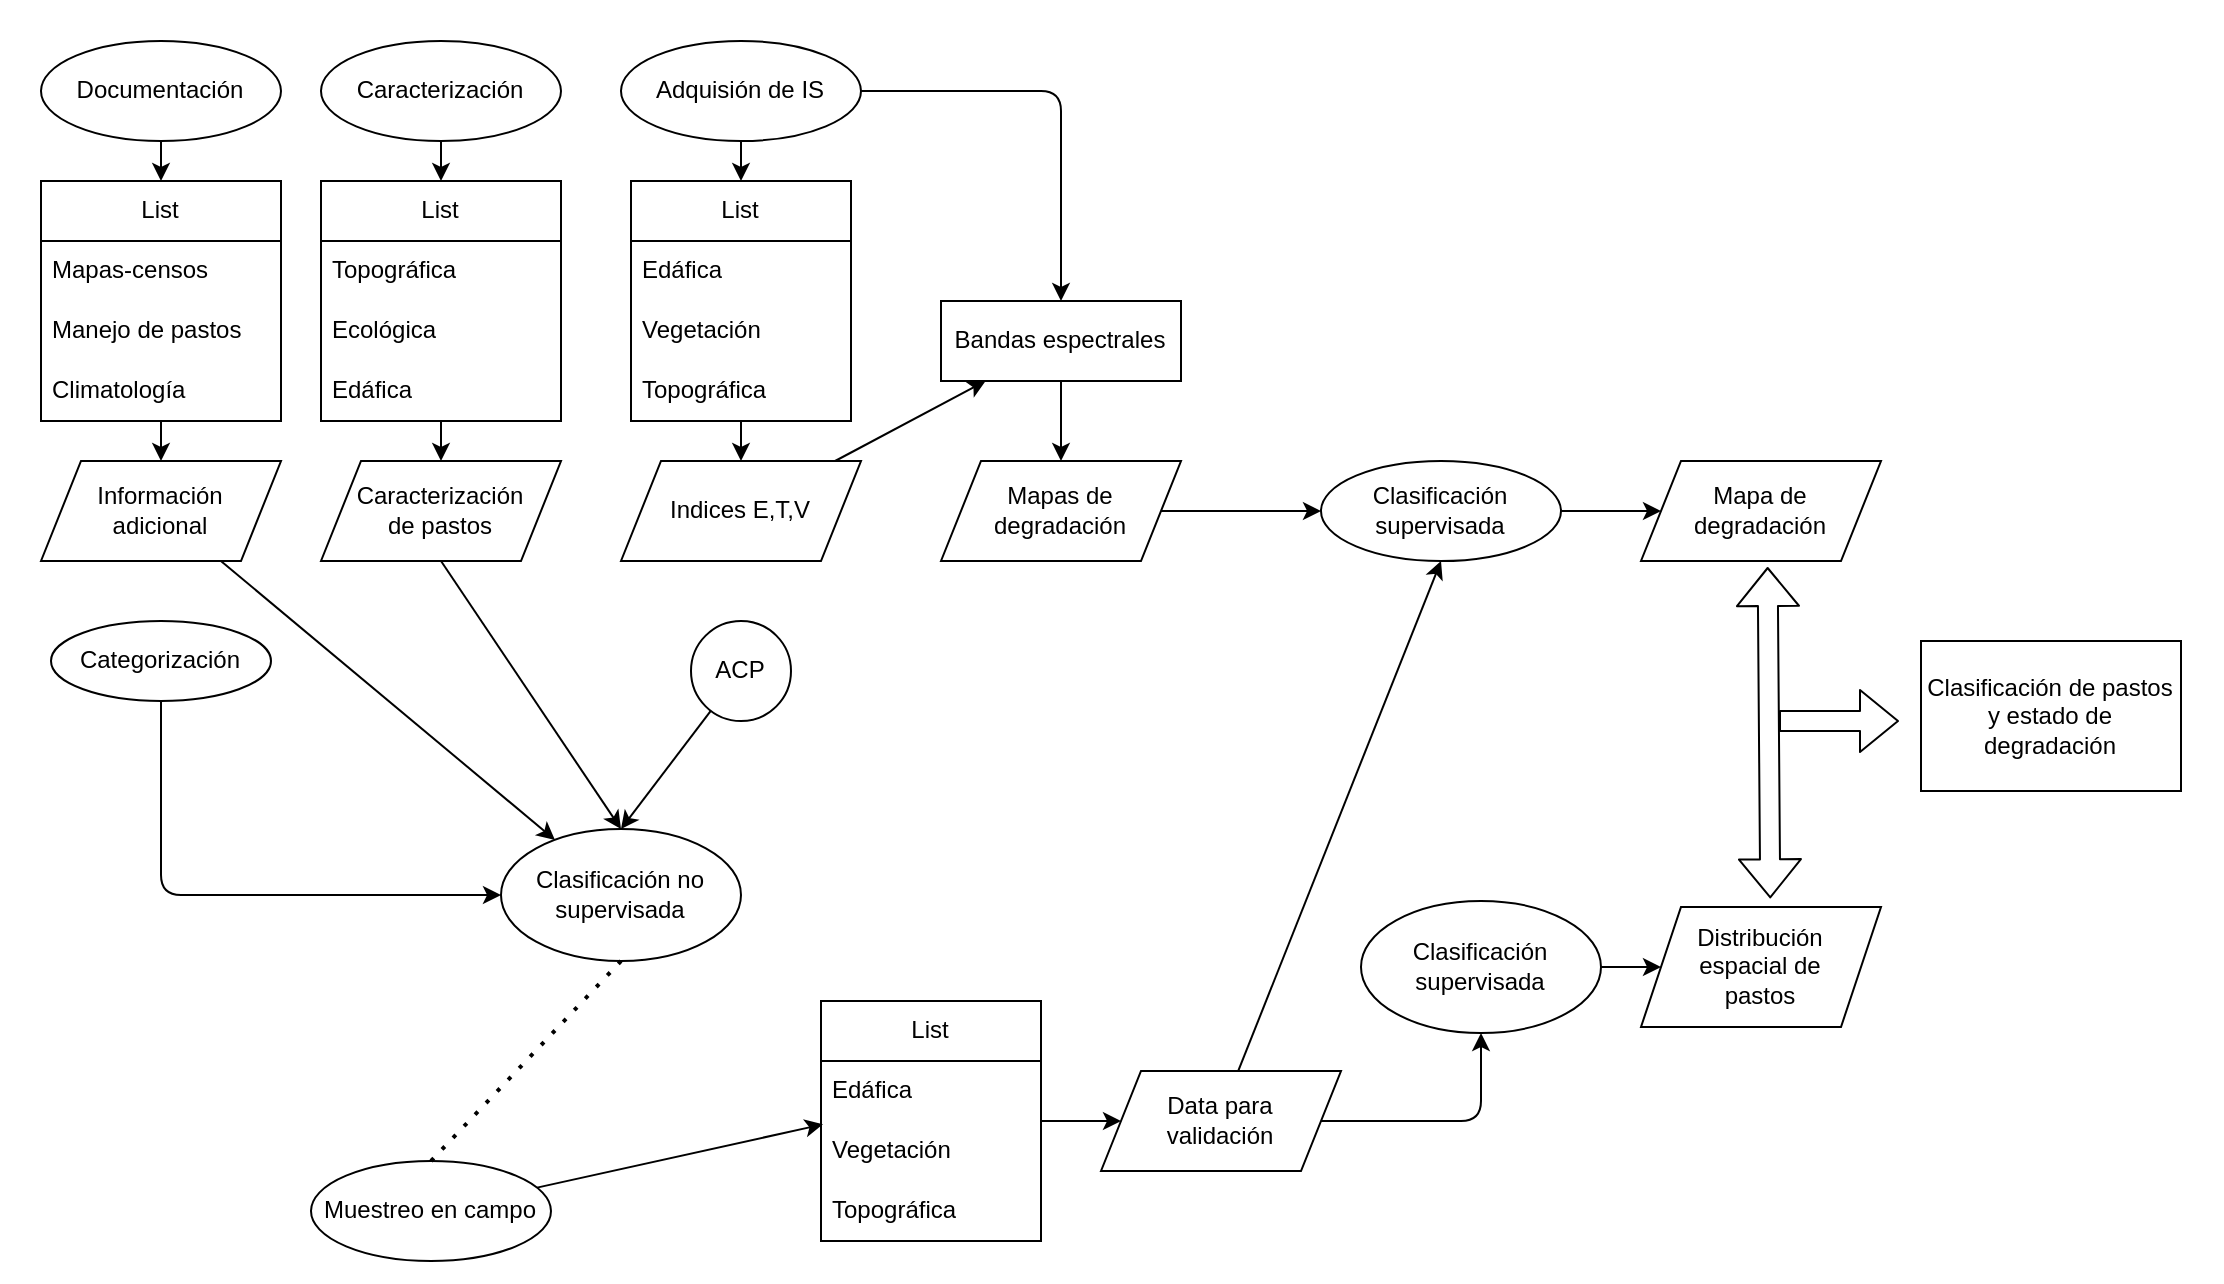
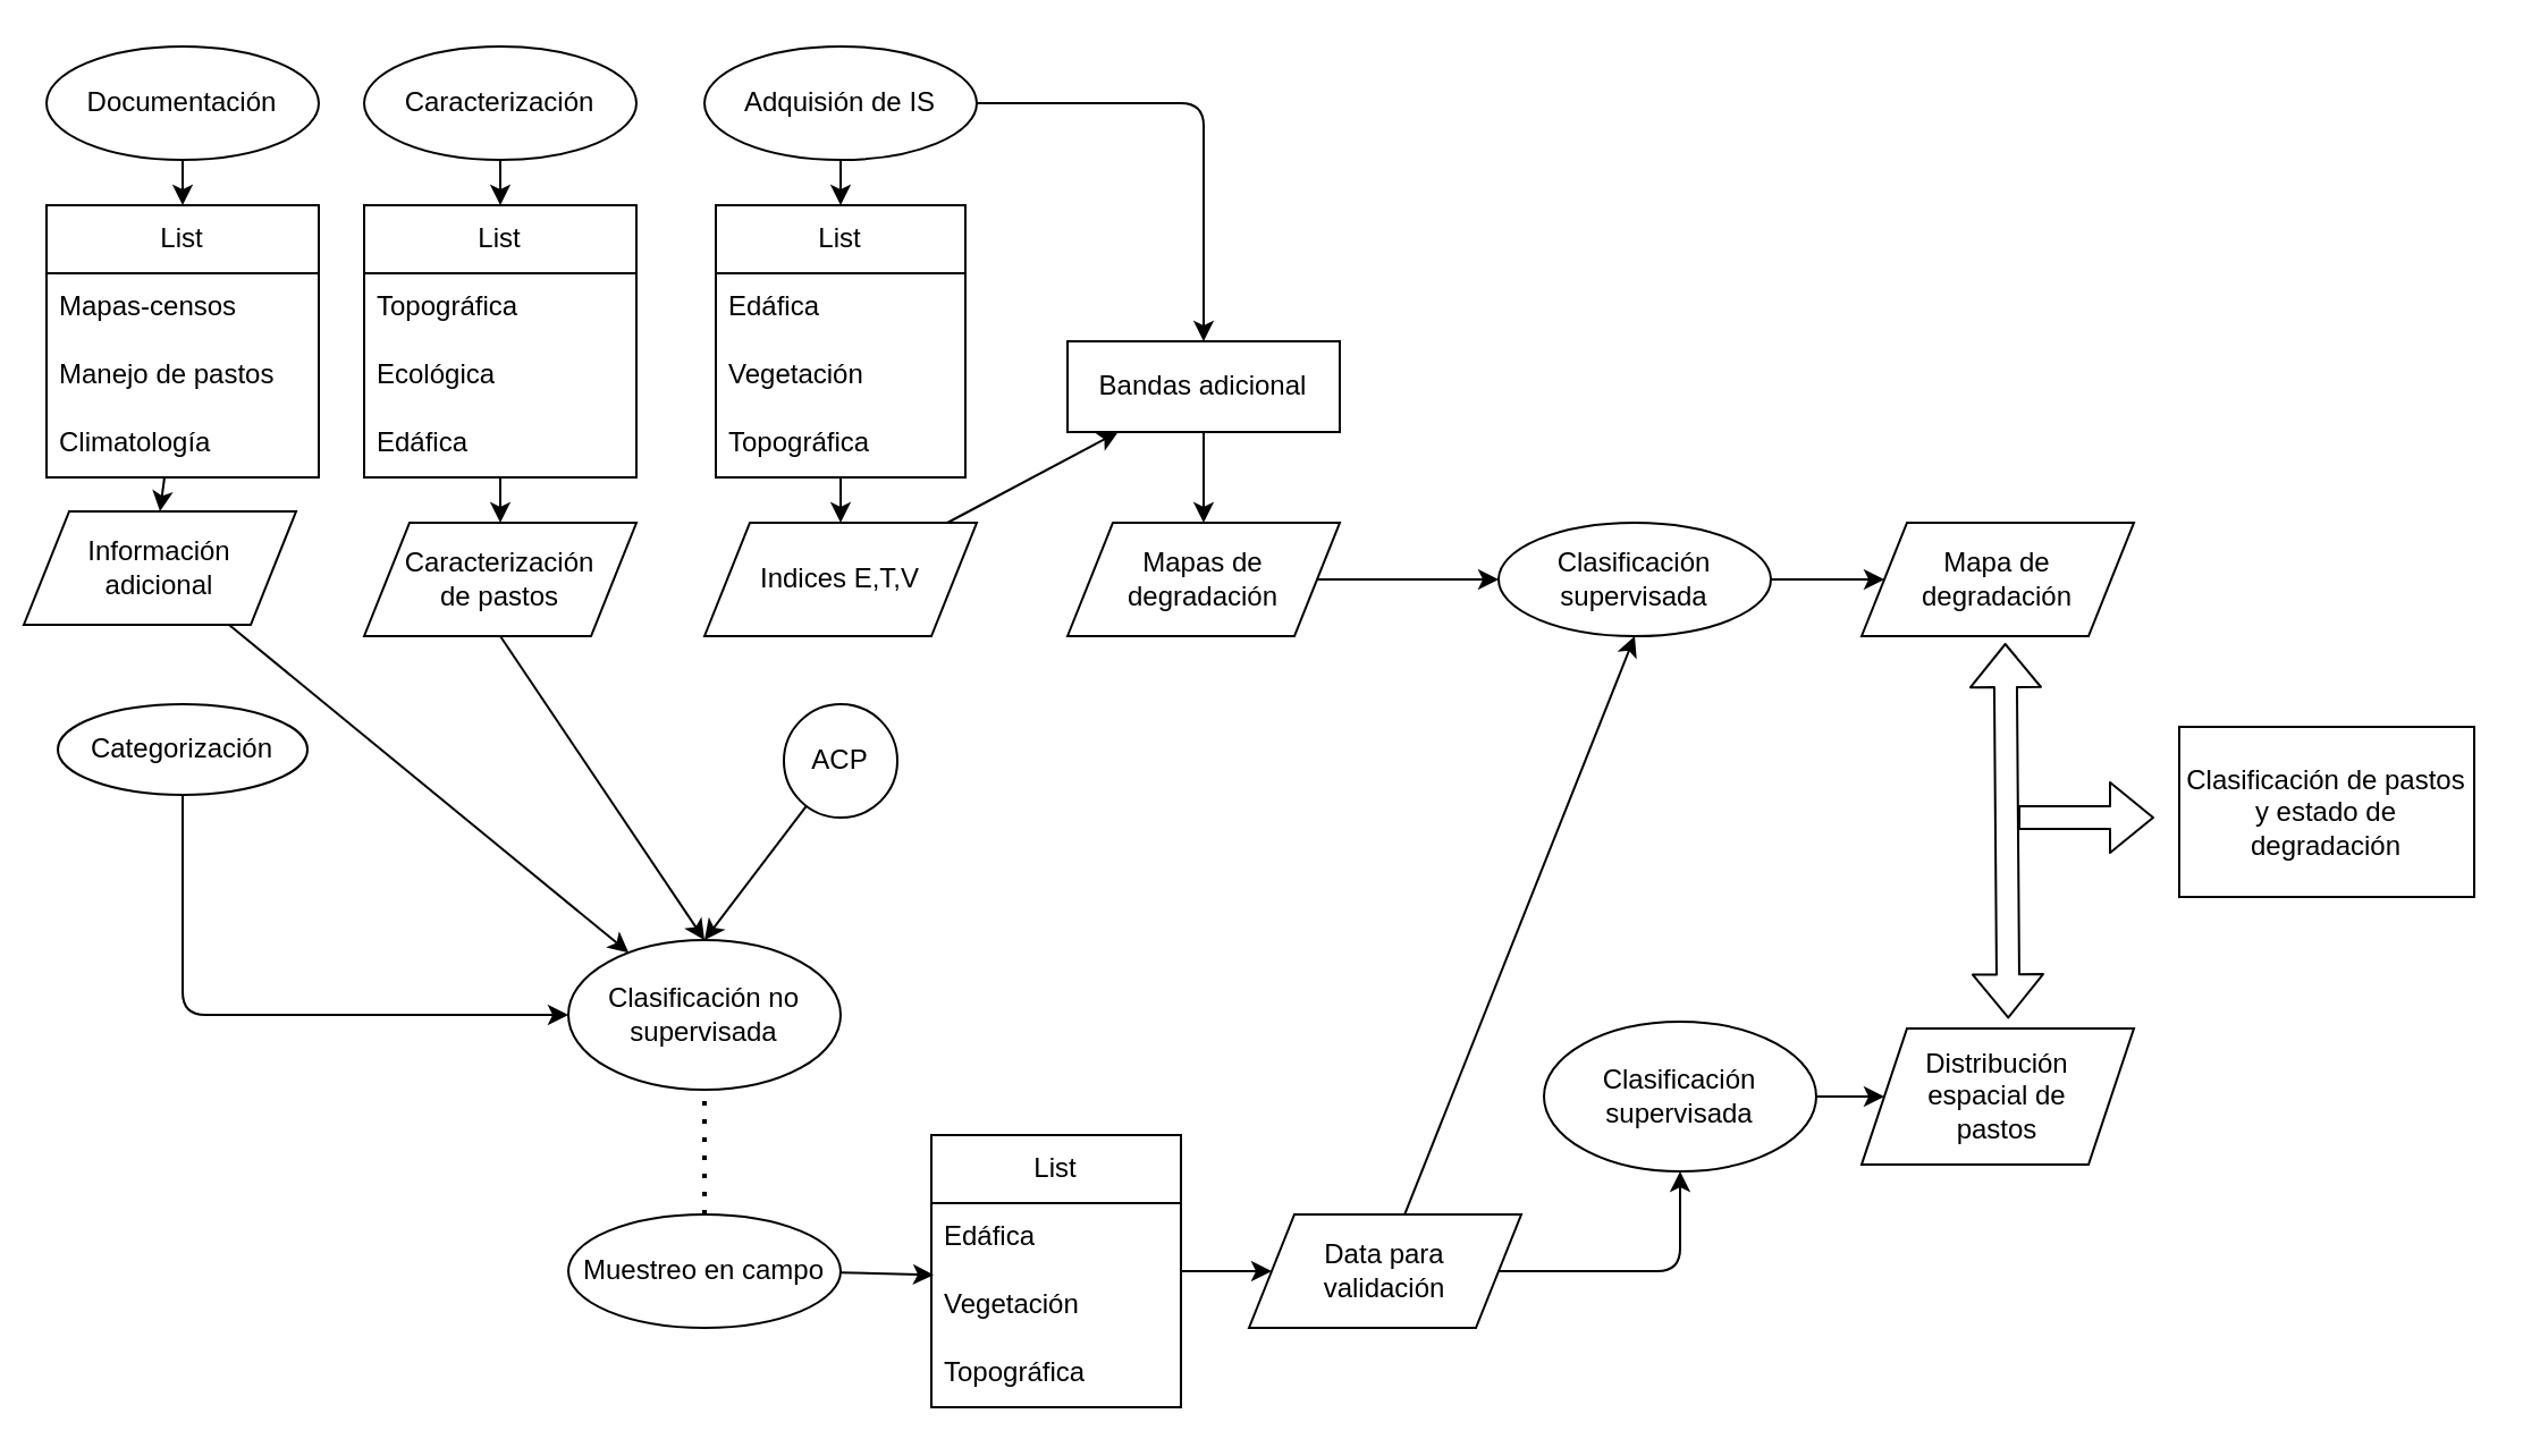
  <mxCell id="0" />
  <mxCell id="1" parent="0" />
  <mxCell id="2" style="edgeStyle=none;html=1;entryX=0.5;entryY=0;entryDx=0;entryDy=0;" edge="1" parent="1" source="3" target="5"><mxGeometry relative="1" as="geometry" /></mxCell>
  <mxCell id="3" value="Caracterización" style="ellipse;whiteSpace=wrap;html=1;" parent="1" vertex="1"><mxGeometry x="160" y="20" width="120" height="50" as="geometry" /></mxCell>
  <mxCell id="4" style="edgeStyle=none;html=1;entryX=0.5;entryY=0;entryDx=0;entryDy=0;" edge="1" parent="1" source="5" target="13"><mxGeometry relative="1" as="geometry" /></mxCell>
  <mxCell id="5" value="List" style="swimlane;fontStyle=0;childLayout=stackLayout;horizontal=1;startSize=30;horizontalStack=0;resizeParent=1;resizeParentMax=0;resizeLast=0;collapsible=1;marginBottom=0;whiteSpace=wrap;html=1;" vertex="1" parent="1"><mxGeometry x="160" y="90" width="120" height="120" as="geometry"><mxRectangle x="110" y="180" width="60" height="30" as="alternateBounds" /></mxGeometry></mxCell>
  <mxCell id="6" value="Topográfica" style="text;strokeColor=none;fillColor=none;align=left;verticalAlign=middle;spacingLeft=4;spacingRight=4;overflow=hidden;points=[[0,0.5],[1,0.5]];portConstraint=eastwest;rotatable=0;whiteSpace=wrap;html=1;" vertex="1" parent="5"><mxGeometry y="30" width="120" height="30" as="geometry" /></mxCell>
  <mxCell id="7" value="Ecológica" style="text;strokeColor=none;fillColor=none;align=left;verticalAlign=middle;spacingLeft=4;spacingRight=4;overflow=hidden;points=[[0,0.5],[1,0.5]];portConstraint=eastwest;rotatable=0;whiteSpace=wrap;html=1;" vertex="1" parent="5"><mxGeometry y="60" width="120" height="30" as="geometry" /></mxCell>
  <mxCell id="8" value="Edáfica" style="text;strokeColor=none;fillColor=none;align=left;verticalAlign=middle;spacingLeft=4;spacingRight=4;overflow=hidden;points=[[0,0.5],[1,0.5]];portConstraint=eastwest;rotatable=0;whiteSpace=wrap;html=1;" vertex="1" parent="5"><mxGeometry y="90" width="120" height="30" as="geometry" /></mxCell>
  <mxCell id="9" style="edgeStyle=none;html=1;entryX=0.5;entryY=0;entryDx=0;entryDy=0;" edge="1" parent="1" source="11" target="15"><mxGeometry relative="1" as="geometry" /></mxCell>
  <mxCell id="10" style="edgeStyle=none;html=1;entryX=0.5;entryY=0;entryDx=0;entryDy=0;exitX=1;exitY=0.5;exitDx=0;exitDy=0;" edge="1" parent="1" source="11" target="50"><mxGeometry relative="1" as="geometry"><Array as="points"><mxPoint x="530" y="45" /></Array></mxGeometry></mxCell>
  <mxCell id="11" value="Adquisión de IS" style="ellipse;whiteSpace=wrap;html=1;" vertex="1" parent="1"><mxGeometry x="310" y="20" width="120" height="50" as="geometry" /></mxCell>
  <mxCell id="12" style="edgeStyle=none;html=1;entryX=0.5;entryY=0;entryDx=0;entryDy=0;exitX=0.5;exitY=1;exitDx=0;exitDy=0;" edge="1" parent="1" source="13" target="32"><mxGeometry relative="1" as="geometry" /></mxCell>
  <mxCell id="13" value="Caracterización &lt;br&gt;de pastos" style="shape=parallelogram;perimeter=parallelogramPerimeter;whiteSpace=wrap;html=1;fixedSize=1;" vertex="1" parent="1"><mxGeometry x="160" y="230" width="120" height="50" as="geometry" /></mxCell>
  <mxCell id="14" style="edgeStyle=none;html=1;entryX=0.5;entryY=0;entryDx=0;entryDy=0;" edge="1" parent="1" source="15" target="20"><mxGeometry relative="1" as="geometry" /></mxCell>
  <mxCell id="15" value="List" style="swimlane;fontStyle=0;childLayout=stackLayout;horizontal=1;startSize=30;horizontalStack=0;resizeParent=1;resizeParentMax=0;resizeLast=0;collapsible=1;marginBottom=0;whiteSpace=wrap;html=1;" vertex="1" parent="1"><mxGeometry x="315" y="90" width="110" height="120" as="geometry" /></mxCell>
  <mxCell id="16" value="Edáfica" style="text;strokeColor=none;fillColor=none;align=left;verticalAlign=middle;spacingLeft=4;spacingRight=4;overflow=hidden;points=[[0,0.5],[1,0.5]];portConstraint=eastwest;rotatable=0;whiteSpace=wrap;html=1;" vertex="1" parent="15"><mxGeometry y="30" width="110" height="30" as="geometry" /></mxCell>
  <mxCell id="17" value="Vegetación" style="text;strokeColor=none;fillColor=none;align=left;verticalAlign=middle;spacingLeft=4;spacingRight=4;overflow=hidden;points=[[0,0.5],[1,0.5]];portConstraint=eastwest;rotatable=0;whiteSpace=wrap;html=1;" vertex="1" parent="15"><mxGeometry y="60" width="110" height="30" as="geometry" /></mxCell>
  <mxCell id="18" value="Topográfica" style="text;strokeColor=none;fillColor=none;align=left;verticalAlign=middle;spacingLeft=4;spacingRight=4;overflow=hidden;points=[[0,0.5],[1,0.5]];portConstraint=eastwest;rotatable=0;whiteSpace=wrap;html=1;" vertex="1" parent="15"><mxGeometry y="90" width="110" height="30" as="geometry" /></mxCell>
  <mxCell id="19" style="edgeStyle=none;html=1;" edge="1" parent="1" source="20" target="50"><mxGeometry relative="1" as="geometry" /></mxCell>
  <mxCell id="20" value="Indices E,T,V" style="shape=parallelogram;perimeter=parallelogramPerimeter;whiteSpace=wrap;html=1;fixedSize=1;" vertex="1" parent="1"><mxGeometry x="310" y="230" width="120" height="50" as="geometry" /></mxCell>
  <mxCell id="21" style="edgeStyle=none;html=1;entryX=0.5;entryY=0;entryDx=0;entryDy=0;" edge="1" parent="1" source="22" target="32"><mxGeometry relative="1" as="geometry" /></mxCell>
  <mxCell id="22" value="ACP" style="ellipse;whiteSpace=wrap;html=1;aspect=fixed;" vertex="1" parent="1"><mxGeometry x="345" y="310" width="50" height="50" as="geometry" /></mxCell>
  <mxCell id="23" style="edgeStyle=none;html=1;exitX=0.5;exitY=1;exitDx=0;exitDy=0;entryX=0.5;entryY=0;entryDx=0;entryDy=0;" edge="1" parent="1" source="24" target="26"><mxGeometry relative="1" as="geometry" /></mxCell>
  <mxCell id="24" value="Documentación" style="ellipse;whiteSpace=wrap;html=1;" vertex="1" parent="1"><mxGeometry x="20" y="20" width="120" height="50" as="geometry" /></mxCell>
  <mxCell id="25" style="edgeStyle=none;html=1;entryX=0.5;entryY=0;entryDx=0;entryDy=0;" edge="1" parent="1" source="26" target="31"><mxGeometry relative="1" as="geometry" /></mxCell>
  <mxCell id="26" value="List" style="swimlane;fontStyle=0;childLayout=stackLayout;horizontal=1;startSize=30;horizontalStack=0;resizeParent=1;resizeParentMax=0;resizeLast=0;collapsible=1;marginBottom=0;whiteSpace=wrap;html=1;" vertex="1" parent="1"><mxGeometry x="20" y="90" width="120" height="120" as="geometry"><mxRectangle x="110" y="180" width="60" height="30" as="alternateBounds" /></mxGeometry></mxCell>
  <mxCell id="27" value="Mapas-censos" style="text;strokeColor=none;fillColor=none;align=left;verticalAlign=middle;spacingLeft=4;spacingRight=4;overflow=hidden;points=[[0,0.5],[1,0.5]];portConstraint=eastwest;rotatable=0;whiteSpace=wrap;html=1;" vertex="1" parent="26"><mxGeometry y="30" width="120" height="30" as="geometry" /></mxCell>
  <mxCell id="28" value="Manejo de pastos" style="text;strokeColor=none;fillColor=none;align=left;verticalAlign=middle;spacingLeft=4;spacingRight=4;overflow=hidden;points=[[0,0.5],[1,0.5]];portConstraint=eastwest;rotatable=0;whiteSpace=wrap;html=1;" vertex="1" parent="26"><mxGeometry y="60" width="120" height="30" as="geometry" /></mxCell>
  <mxCell id="29" value="Climatología" style="text;strokeColor=none;fillColor=none;align=left;verticalAlign=middle;spacingLeft=4;spacingRight=4;overflow=hidden;points=[[0,0.5],[1,0.5]];portConstraint=eastwest;rotatable=0;whiteSpace=wrap;html=1;" vertex="1" parent="26"><mxGeometry y="90" width="120" height="30" as="geometry" /></mxCell>
  <mxCell id="30" style="edgeStyle=none;html=1;" edge="1" parent="1" source="31" target="32"><mxGeometry relative="1" as="geometry" /></mxCell>
- <mxCell id="31" value="Información &lt;br&gt;adicional" style="shape=parallelogram;perimeter=parallelogramPerimeter;whiteSpace=wrap;html=1;fixedSize=1;" vertex="1" parent="1"><mxGeometry x="20" y="230" width="120" height="50" as="geometry" /></mxCell>
+ <mxCell id="31" value="Información &lt;br&gt;adicional" style="shape=parallelogram;perimeter=parallelogramPerimeter;whiteSpace=wrap;html=1;fixedSize=1;" vertex="1" parent="1"><mxGeometry x="10" y="225" width="120" height="50" as="geometry" /></mxCell>
  <mxCell id="32" value="Clasificación no supervisada" style="ellipse;whiteSpace=wrap;html=1;" vertex="1" parent="1"><mxGeometry x="250" y="414" width="120" height="66" as="geometry" /></mxCell>
  <mxCell id="33" style="edgeStyle=none;html=1;" edge="1" parent="1" source="34" target="51"><mxGeometry relative="1" as="geometry" /></mxCell>
  <mxCell id="34" value="Clasificación supervisada" style="ellipse;whiteSpace=wrap;html=1;" vertex="1" parent="1"><mxGeometry x="680" y="450" width="120" height="66" as="geometry" /></mxCell>
  <mxCell id="35" style="edgeStyle=none;html=1;entryX=0.009;entryY=0.056;entryDx=0;entryDy=0;entryPerimeter=0;" edge="1" parent="1" source="36" target="40"><mxGeometry relative="1" as="geometry" /></mxCell>
- <mxCell id="36" value="Muestreo en campo" style="ellipse;whiteSpace=wrap;html=1;" vertex="1" parent="1"><mxGeometry x="155" y="580" width="120" height="50" as="geometry" /></mxCell>
+ <mxCell id="36" value="Muestreo en campo" style="ellipse;whiteSpace=wrap;html=1;" vertex="1" parent="1"><mxGeometry x="250" y="535" width="120" height="50" as="geometry" /></mxCell>
  <mxCell id="37" style="edgeStyle=none;html=1;entryX=0;entryY=0.5;entryDx=0;entryDy=0;" edge="1" parent="1" source="38" target="44"><mxGeometry relative="1" as="geometry" /></mxCell>
  <mxCell id="38" value="List" style="swimlane;fontStyle=0;childLayout=stackLayout;horizontal=1;startSize=30;horizontalStack=0;resizeParent=1;resizeParentMax=0;resizeLast=0;collapsible=1;marginBottom=0;whiteSpace=wrap;html=1;" vertex="1" parent="1"><mxGeometry x="410" y="500" width="110" height="120" as="geometry" /></mxCell>
  <mxCell id="39" value="Edáfica" style="text;strokeColor=none;fillColor=none;align=left;verticalAlign=middle;spacingLeft=4;spacingRight=4;overflow=hidden;points=[[0,0.5],[1,0.5]];portConstraint=eastwest;rotatable=0;whiteSpace=wrap;html=1;" vertex="1" parent="38"><mxGeometry y="30" width="110" height="30" as="geometry" /></mxCell>
  <mxCell id="40" value="Vegetación" style="text;strokeColor=none;fillColor=none;align=left;verticalAlign=middle;spacingLeft=4;spacingRight=4;overflow=hidden;points=[[0,0.5],[1,0.5]];portConstraint=eastwest;rotatable=0;whiteSpace=wrap;html=1;" vertex="1" parent="38"><mxGeometry y="60" width="110" height="30" as="geometry" /></mxCell>
  <mxCell id="41" value="Topográfica" style="text;strokeColor=none;fillColor=none;align=left;verticalAlign=middle;spacingLeft=4;spacingRight=4;overflow=hidden;points=[[0,0.5],[1,0.5]];portConstraint=eastwest;rotatable=0;whiteSpace=wrap;html=1;" vertex="1" parent="38"><mxGeometry y="90" width="110" height="30" as="geometry" /></mxCell>
  <mxCell id="42" style="edgeStyle=none;html=1;entryX=0.5;entryY=1;entryDx=0;entryDy=0;" edge="1" parent="1" source="44" target="34"><mxGeometry relative="1" as="geometry"><Array as="points"><mxPoint x="740" y="560" /></Array></mxGeometry></mxCell>
  <mxCell id="43" style="edgeStyle=none;html=1;entryX=0.5;entryY=1;entryDx=0;entryDy=0;exitX=0.569;exitY=0.017;exitDx=0;exitDy=0;exitPerimeter=0;" edge="1" parent="1" source="44" target="54"><mxGeometry relative="1" as="geometry" /></mxCell>
  <mxCell id="44" value="Data para &lt;br&gt;validación" style="shape=parallelogram;perimeter=parallelogramPerimeter;whiteSpace=wrap;html=1;fixedSize=1;" vertex="1" parent="1"><mxGeometry x="550" y="535" width="120" height="50" as="geometry" /></mxCell>
  <mxCell id="45" style="edgeStyle=none;html=1;entryX=0;entryY=0.5;entryDx=0;entryDy=0;exitX=0.5;exitY=1;exitDx=0;exitDy=0;" edge="1" parent="1" source="46" target="32"><mxGeometry relative="1" as="geometry"><Array as="points"><mxPoint x="80" y="447" /></Array></mxGeometry></mxCell>
  <mxCell id="46" value="Categorización" style="ellipse;whiteSpace=wrap;html=1;" vertex="1" parent="1"><mxGeometry x="25" y="310" width="110" height="40" as="geometry" /></mxCell>
  <mxCell id="47" style="edgeStyle=none;html=1;exitX=1;exitY=0.5;exitDx=0;exitDy=0;" edge="1" parent="1" source="48" target="54"><mxGeometry relative="1" as="geometry" /></mxCell>
  <mxCell id="48" value="Mapas de&lt;br&gt;degradación" style="shape=parallelogram;perimeter=parallelogramPerimeter;whiteSpace=wrap;html=1;fixedSize=1;" vertex="1" parent="1"><mxGeometry x="470" y="230" width="120" height="50" as="geometry" /></mxCell>
  <mxCell id="49" style="edgeStyle=none;html=1;exitX=0.5;exitY=1;exitDx=0;exitDy=0;entryX=0.5;entryY=0;entryDx=0;entryDy=0;" edge="1" parent="1" source="50" target="48"><mxGeometry relative="1" as="geometry" /></mxCell>
- <mxCell id="50" value="Bandas espectrales" style="rounded=0;whiteSpace=wrap;html=1;" vertex="1" parent="1"><mxGeometry x="470" y="150" width="120" height="40" as="geometry" /></mxCell>
+ <mxCell id="50" value="Bandas adicional" style="rounded=0;whiteSpace=wrap;html=1;" vertex="1" parent="1"><mxGeometry x="470" y="150" width="120" height="40" as="geometry" /></mxCell>
  <mxCell id="51" value="Distribución &lt;br&gt;espacial de &lt;br&gt;pastos" style="shape=parallelogram;perimeter=parallelogramPerimeter;whiteSpace=wrap;html=1;fixedSize=1;" vertex="1" parent="1"><mxGeometry x="820" y="453" width="120" height="60" as="geometry" /></mxCell>
  <mxCell id="52" value="Mapa de &lt;br&gt;degradación" style="shape=parallelogram;perimeter=parallelogramPerimeter;whiteSpace=wrap;html=1;fixedSize=1;" vertex="1" parent="1"><mxGeometry x="820" y="230" width="120" height="50" as="geometry" /></mxCell>
  <mxCell id="53" style="edgeStyle=none;html=1;exitX=1;exitY=0.5;exitDx=0;exitDy=0;" edge="1" parent="1" source="54" target="52"><mxGeometry relative="1" as="geometry" /></mxCell>
  <mxCell id="54" value="Clasificación supervisada" style="ellipse;whiteSpace=wrap;html=1;" vertex="1" parent="1"><mxGeometry x="660" y="230" width="120" height="50" as="geometry" /></mxCell>
  <mxCell id="55" value="Clasificación de pastos y estado de degradación" style="rounded=0;whiteSpace=wrap;html=1;" vertex="1" parent="1"><mxGeometry x="960" y="320" width="130" height="75" as="geometry" /></mxCell>
  <mxCell id="56" value="" style="shape=flexArrow;endArrow=classic;startArrow=classic;html=1;exitX=0.597;exitY=-0.072;exitDx=0;exitDy=0;exitPerimeter=0;entryX=0.586;entryY=1.06;entryDx=0;entryDy=0;entryPerimeter=0;" edge="1" parent="1"><mxGeometry width="100" height="100" relative="1" as="geometry"><mxPoint x="884.64" y="448.68" as="sourcePoint" /><mxPoint x="883.32" y="283" as="targetPoint" /></mxGeometry></mxCell>
  <mxCell id="57" value="" style="shape=flexArrow;endArrow=classic;html=1;" edge="1" parent="1"><mxGeometry width="50" height="50" relative="1" as="geometry"><mxPoint x="889" y="360" as="sourcePoint" /><mxPoint x="949" y="360" as="targetPoint" /></mxGeometry></mxCell>
  <mxCell id="58" value="" style="endArrow=none;dashed=1;html=1;dashPattern=1 3;strokeWidth=2;exitX=0.5;exitY=0;exitDx=0;exitDy=0;" edge="1" parent="1" source="36"><mxGeometry width="50" height="50" relative="1" as="geometry"><mxPoint x="260" y="530" as="sourcePoint" /><mxPoint x="310" y="480" as="targetPoint" /></mxGeometry></mxCell>
